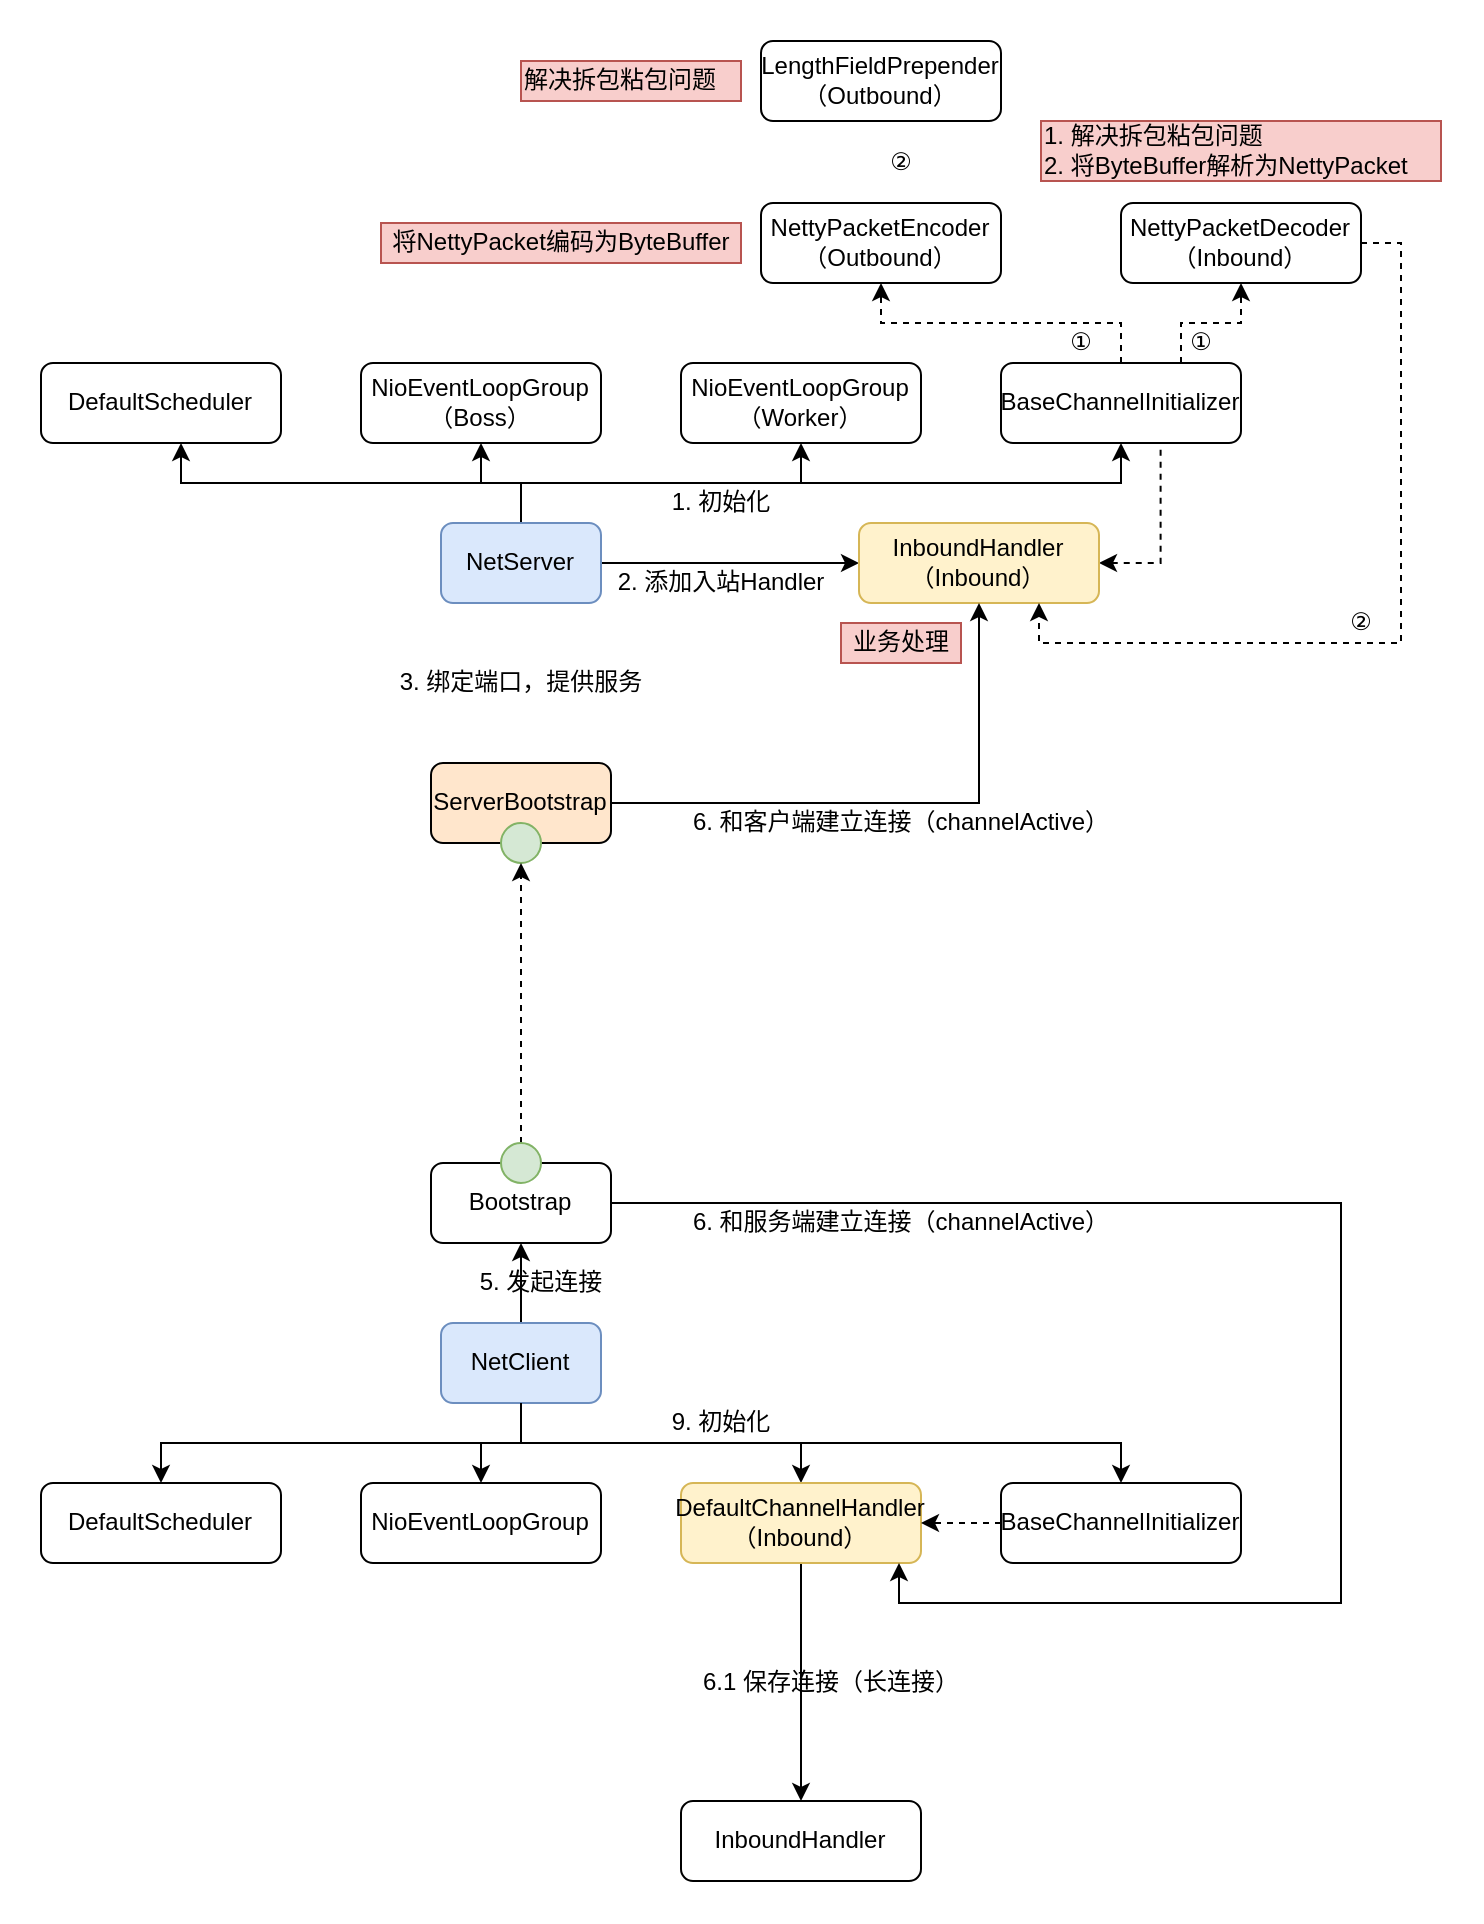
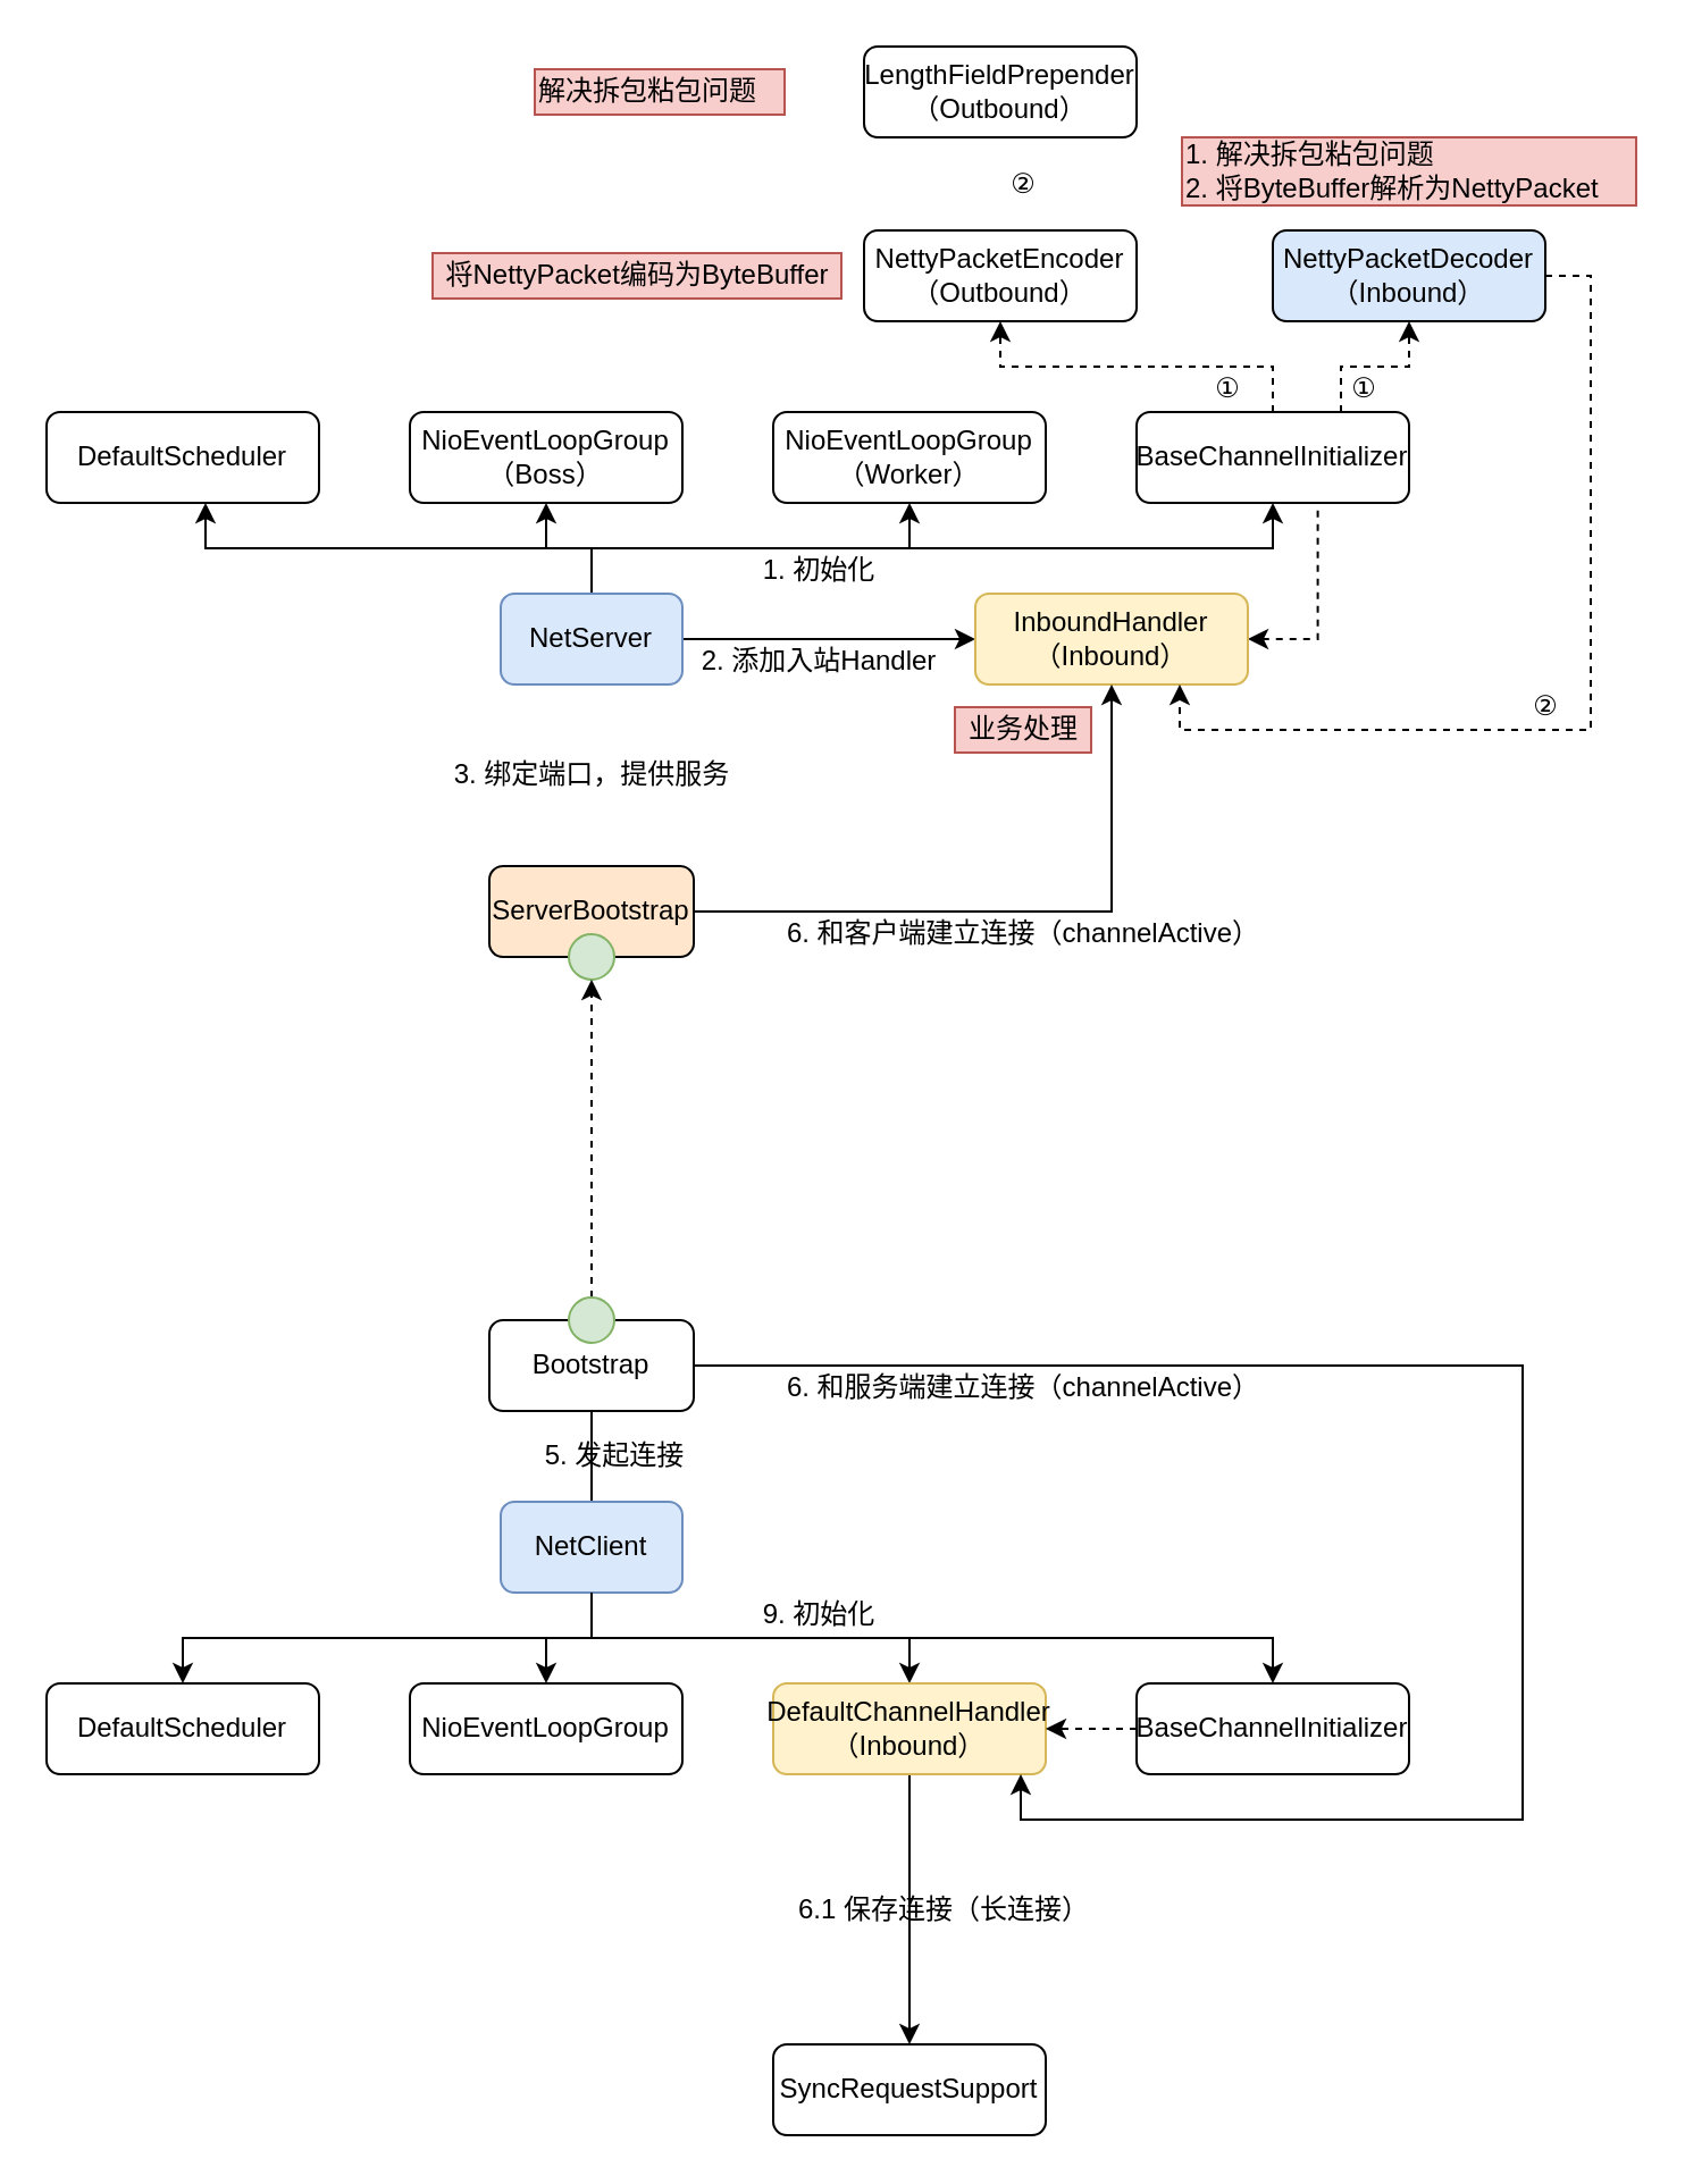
  <mxCell id="0" />
  <mxCell id="1" parent="0" />
  <mxCell id="2" value="NioEventLoopGroup（Boss）" style="rounded=1;whiteSpace=wrap;html=1;" parent="1" vertex="1"><mxGeometry x="180" y="181" width="120" height="40" as="geometry" /></mxCell>
  <mxCell id="3" style="edgeStyle=orthogonalEdgeStyle;rounded=0;orthogonalLoop=1;jettySize=auto;html=1;" parent="1" source="8" target="10" edge="1"><mxGeometry relative="1" as="geometry"><Array as="points"><mxPoint x="260" y="241" /><mxPoint x="90" y="241" /></Array></mxGeometry></mxCell>
  <mxCell id="4" style="edgeStyle=orthogonalEdgeStyle;rounded=0;orthogonalLoop=1;jettySize=auto;html=1;" parent="1" source="8" target="2" edge="1"><mxGeometry relative="1" as="geometry" /></mxCell>
  <mxCell id="5" style="edgeStyle=orthogonalEdgeStyle;rounded=0;orthogonalLoop=1;jettySize=auto;html=1;entryX=0.5;entryY=1;entryDx=0;entryDy=0;" parent="1" source="8" target="9" edge="1"><mxGeometry relative="1" as="geometry"><Array as="points"><mxPoint x="260" y="241" /><mxPoint x="400" y="241" /></Array></mxGeometry></mxCell>
  <mxCell id="6" style="edgeStyle=orthogonalEdgeStyle;rounded=0;orthogonalLoop=1;jettySize=auto;html=1;" parent="1" source="8" target="13" edge="1"><mxGeometry relative="1" as="geometry"><Array as="points"><mxPoint x="260" y="241" /><mxPoint x="560" y="241" /></Array></mxGeometry></mxCell>
  <mxCell id="7" style="edgeStyle=orthogonalEdgeStyle;rounded=0;orthogonalLoop=1;jettySize=auto;html=1;entryX=0;entryY=0.5;entryDx=0;entryDy=0;" parent="1" source="8" target="16" edge="1"><mxGeometry relative="1" as="geometry" /></mxCell>
  <mxCell id="8" value="NetServer" style="rounded=1;whiteSpace=wrap;html=1;fillColor=#dae8fc;strokeColor=#6c8ebf;" parent="1" vertex="1"><mxGeometry x="220" y="261" width="80" height="40" as="geometry" /></mxCell>
  <mxCell id="9" value="NioEventLoopGroup（Worker）" style="rounded=1;whiteSpace=wrap;html=1;" parent="1" vertex="1"><mxGeometry x="340" y="181" width="120" height="40" as="geometry" /></mxCell>
  <mxCell id="10" value="DefaultScheduler" style="rounded=1;whiteSpace=wrap;html=1;" parent="1" vertex="1"><mxGeometry x="20" y="181" width="120" height="40" as="geometry" /></mxCell>
  <mxCell id="11" style="edgeStyle=orthogonalEdgeStyle;rounded=0;orthogonalLoop=1;jettySize=auto;html=1;entryX=0.5;entryY=1;entryDx=0;entryDy=0;startArrow=none;startFill=0;endArrow=classic;endFill=1;dashed=1;" parent="1" source="13" target="45" edge="1"><mxGeometry relative="1" as="geometry"><Array as="points"><mxPoint x="590" y="161" /><mxPoint x="620" y="161" /></Array></mxGeometry></mxCell>
  <mxCell id="12" style="edgeStyle=orthogonalEdgeStyle;rounded=0;orthogonalLoop=1;jettySize=auto;html=1;entryX=0.5;entryY=1;entryDx=0;entryDy=0;dashed=1;startArrow=none;startFill=0;endArrow=classic;endFill=1;" parent="1" source="13" target="50" edge="1"><mxGeometry relative="1" as="geometry" /></mxCell>
  <mxCell id="13" value="BaseChannelInitializer" style="rounded=1;whiteSpace=wrap;html=1;" parent="1" vertex="1"><mxGeometry x="500" y="181" width="120" height="40" as="geometry" /></mxCell>
  <mxCell id="14" value="1. 初始化" style="text;html=1;align=center;verticalAlign=middle;resizable=0;points=[];autosize=1;strokeColor=none;fillColor=none;" parent="1" vertex="1"><mxGeometry x="330" y="241" width="60" height="20" as="geometry" /></mxCell>
  <mxCell id="15" style="edgeStyle=orthogonalEdgeStyle;rounded=0;orthogonalLoop=1;jettySize=auto;html=1;entryX=0.665;entryY=1.064;entryDx=0;entryDy=0;entryPerimeter=0;dashed=1;startArrow=classic;startFill=1;endArrow=none;endFill=0;" parent="1" source="16" target="13" edge="1"><mxGeometry relative="1" as="geometry"><Array as="points"><mxPoint x="580" y="281" /></Array></mxGeometry></mxCell>
  <mxCell id="16" value="InboundHandler&lt;br&gt;（Inbound）" style="rounded=1;whiteSpace=wrap;html=1;fillColor=#fff2cc;strokeColor=#d6b656;" parent="1" vertex="1"><mxGeometry x="429" y="261" width="120" height="40" as="geometry" /></mxCell>
  <mxCell id="17" value="2. 添加入站Handler" style="text;html=1;align=center;verticalAlign=middle;resizable=0;points=[];autosize=1;strokeColor=none;fillColor=none;" parent="1" vertex="1"><mxGeometry x="300" y="281" width="120" height="20" as="geometry" /></mxCell>
  <mxCell id="18" style="edgeStyle=orthogonalEdgeStyle;rounded=0;orthogonalLoop=1;jettySize=auto;html=1;entryX=0.5;entryY=1;entryDx=0;entryDy=0;startArrow=none;startFill=0;endArrow=classic;endFill=1;" parent="1" source="19" target="16" edge="1"><mxGeometry relative="1" as="geometry" /></mxCell>
  <mxCell id="19" value="ServerBootstrap" style="rounded=1;whiteSpace=wrap;html=1;fillColor=#ffe6cc;" parent="1" vertex="1"><mxGeometry x="215" y="381" width="90" height="40" as="geometry" /></mxCell>
  <mxCell id="20" value="3. 绑定端口，提供服务" style="text;html=1;align=center;verticalAlign=middle;resizable=0;points=[];autosize=1;strokeColor=none;fillColor=none;" parent="1" vertex="1"><mxGeometry x="190" y="331" width="140" height="20" as="geometry" /></mxCell>
  <mxCell id="21" value="" style="ellipse;whiteSpace=wrap;html=1;aspect=fixed;fillColor=#d5e8d4;strokeColor=#82b366;" parent="1" vertex="1"><mxGeometry x="250" y="411" width="20" height="20" as="geometry" /></mxCell>
  <mxCell id="22" style="edgeStyle=orthogonalEdgeStyle;rounded=0;orthogonalLoop=1;jettySize=auto;html=1;startArrow=none;startFill=0;endArrow=classic;endFill=1;" parent="1" source="26" target="29" edge="1"><mxGeometry relative="1" as="geometry" /></mxCell>
  <mxCell id="23" style="edgeStyle=orthogonalEdgeStyle;rounded=0;orthogonalLoop=1;jettySize=auto;html=1;entryX=0.5;entryY=0;entryDx=0;entryDy=0;startArrow=none;startFill=0;endArrow=classic;endFill=1;" parent="1" source="26" target="31" edge="1"><mxGeometry relative="1" as="geometry"><Array as="points"><mxPoint x="260" y="721" /><mxPoint x="400" y="721" /></Array></mxGeometry></mxCell>
  <mxCell id="24" style="edgeStyle=orthogonalEdgeStyle;rounded=0;orthogonalLoop=1;jettySize=auto;html=1;startArrow=none;startFill=0;endArrow=classic;endFill=1;" parent="1" source="26" target="33" edge="1"><mxGeometry relative="1" as="geometry"><Array as="points"><mxPoint x="260" y="721" /><mxPoint x="560" y="721" /></Array></mxGeometry></mxCell>
- <mxCell id="25" style="edgeStyle=orthogonalEdgeStyle;rounded=0;orthogonalLoop=1;jettySize=auto;html=1;startArrow=none;startFill=0;endArrow=classic;endFill=1;" parent="1" source="26" target="36" edge="1"><mxGeometry relative="1" as="geometry" /></mxCell>
+ <mxCell id="25" style="edgeStyle=orthogonalEdgeStyle;rounded=0;orthogonalLoop=1;jettySize=auto;html=1;startArrow=none;startFill=0;endArrow=none;endFill=1;" parent="1" source="26" target="36" edge="1"><mxGeometry relative="1" as="geometry" /></mxCell>
  <mxCell id="26" value="NetClient" style="rounded=1;whiteSpace=wrap;html=1;fillColor=#dae8fc;strokeColor=#6c8ebf;" parent="1" vertex="1"><mxGeometry x="220" y="661" width="80" height="40" as="geometry" /></mxCell>
  <mxCell id="27" style="edgeStyle=orthogonalEdgeStyle;rounded=0;orthogonalLoop=1;jettySize=auto;html=1;entryX=0.5;entryY=1;entryDx=0;entryDy=0;startArrow=classic;startFill=1;endArrow=none;endFill=0;" parent="1" source="28" target="26" edge="1"><mxGeometry relative="1" as="geometry"><Array as="points"><mxPoint x="80" y="721" /><mxPoint x="260" y="721" /></Array></mxGeometry></mxCell>
  <mxCell id="28" value="DefaultScheduler" style="rounded=1;whiteSpace=wrap;html=1;" parent="1" vertex="1"><mxGeometry x="20" y="741" width="120" height="40" as="geometry" /></mxCell>
  <mxCell id="29" value="NioEventLoopGroup" style="rounded=1;whiteSpace=wrap;html=1;" parent="1" vertex="1"><mxGeometry x="180" y="741" width="120" height="40" as="geometry" /></mxCell>
  <mxCell id="30" value="" style="edgeStyle=orthogonalEdgeStyle;rounded=0;orthogonalLoop=1;jettySize=auto;html=1;startArrow=none;startFill=0;endArrow=classic;endFill=1;" parent="1" source="31" target="40" edge="1"><mxGeometry relative="1" as="geometry" /></mxCell>
  <mxCell id="31" value="DefaultChannelHandler&lt;br&gt;（Inbound）" style="rounded=1;whiteSpace=wrap;html=1;fillColor=#fff2cc;strokeColor=#d6b656;" parent="1" vertex="1"><mxGeometry x="340" y="741" width="120" height="40" as="geometry" /></mxCell>
  <mxCell id="32" style="edgeStyle=orthogonalEdgeStyle;rounded=0;orthogonalLoop=1;jettySize=auto;html=1;entryX=1;entryY=0.5;entryDx=0;entryDy=0;dashed=1;" parent="1" source="33" target="31" edge="1"><mxGeometry relative="1" as="geometry" /></mxCell>
  <mxCell id="33" value="BaseChannelInitializer" style="rounded=1;whiteSpace=wrap;html=1;" parent="1" vertex="1"><mxGeometry x="500" y="741" width="120" height="40" as="geometry" /></mxCell>
  <mxCell id="34" value="9. 初始化" style="text;html=1;align=center;verticalAlign=middle;resizable=0;points=[];autosize=1;strokeColor=none;fillColor=none;" parent="1" vertex="1"><mxGeometry x="330" y="701" width="60" height="20" as="geometry" /></mxCell>
  <mxCell id="35" style="edgeStyle=orthogonalEdgeStyle;rounded=0;orthogonalLoop=1;jettySize=auto;html=1;startArrow=none;startFill=0;endArrow=classic;endFill=1;" parent="1" source="36" target="31" edge="1"><mxGeometry relative="1" as="geometry"><Array as="points"><mxPoint x="670" y="601" /><mxPoint x="670" y="801" /><mxPoint x="449" y="801" /></Array></mxGeometry></mxCell>
  <mxCell id="36" value="Bootstrap" style="rounded=1;whiteSpace=wrap;html=1;" parent="1" vertex="1"><mxGeometry x="215" y="581" width="90" height="40" as="geometry" /></mxCell>
  <mxCell id="37" value="5. 发起连接" style="text;html=1;align=center;verticalAlign=middle;resizable=0;points=[];autosize=1;strokeColor=none;fillColor=none;" parent="1" vertex="1"><mxGeometry x="230" y="631" width="80" height="20" as="geometry" /></mxCell>
  <mxCell id="38" style="edgeStyle=orthogonalEdgeStyle;rounded=0;orthogonalLoop=1;jettySize=auto;html=1;entryX=0.5;entryY=1;entryDx=0;entryDy=0;dashed=1;startArrow=none;startFill=0;endArrow=classic;endFill=1;" parent="1" source="39" target="21" edge="1"><mxGeometry relative="1" as="geometry" /></mxCell>
  <mxCell id="39" value="" style="ellipse;whiteSpace=wrap;html=1;aspect=fixed;fillColor=#d5e8d4;strokeColor=#82b366;" parent="1" vertex="1"><mxGeometry x="250" y="571" width="20" height="20" as="geometry" /></mxCell>
- <mxCell id="40" value="InboundHandler" style="rounded=1;whiteSpace=wrap;html=1;" parent="1" vertex="1"><mxGeometry x="340" y="900" width="120" height="40" as="geometry" /></mxCell>
+ <mxCell id="40" value="SyncRequestSupport" style="rounded=1;whiteSpace=wrap;html=1;" parent="1" vertex="1"><mxGeometry x="340" y="900" width="120" height="40" as="geometry" /></mxCell>
  <mxCell id="41" value="6. 和服务端建立连接（channelActive）" style="text;html=1;align=center;verticalAlign=middle;resizable=0;points=[];autosize=1;strokeColor=none;fillColor=none;" parent="1" vertex="1"><mxGeometry x="340" y="601" width="220" height="20" as="geometry" /></mxCell>
  <mxCell id="42" value="6.1 保存连接（长连接）" style="text;html=1;align=center;verticalAlign=middle;resizable=0;points=[];autosize=1;strokeColor=none;fillColor=none;" parent="1" vertex="1"><mxGeometry x="345" y="831" width="140" height="20" as="geometry" /></mxCell>
  <mxCell id="43" value="6. 和客户端建立连接（channelActive）" style="text;html=1;align=center;verticalAlign=middle;resizable=0;points=[];autosize=1;strokeColor=none;fillColor=none;" parent="1" vertex="1"><mxGeometry x="340" y="401" width="220" height="20" as="geometry" /></mxCell>
  <mxCell id="44" style="edgeStyle=orthogonalEdgeStyle;rounded=0;orthogonalLoop=1;jettySize=auto;html=1;entryX=0.75;entryY=1;entryDx=0;entryDy=0;dashed=1;startArrow=none;startFill=0;endArrow=classic;endFill=1;" parent="1" source="45" target="16" edge="1"><mxGeometry relative="1" as="geometry"><Array as="points"><mxPoint x="700" y="121" /><mxPoint x="700" y="321" /><mxPoint x="519" y="321" /></Array></mxGeometry></mxCell>
- <mxCell id="45" value="NettyPacketDecoder&lt;br&gt;（Inbound）" style="rounded=1;whiteSpace=wrap;html=1;" parent="1" vertex="1"><mxGeometry x="560" y="101" width="120" height="40" as="geometry" /></mxCell>
+ <mxCell id="45" value="NettyPacketDecoder&lt;br&gt;（Inbound）" style="rounded=1;whiteSpace=wrap;html=1;fillColor=#dae8fc;" parent="1" vertex="1"><mxGeometry x="560" y="101" width="120" height="40" as="geometry" /></mxCell>
  <mxCell id="46" value="1. 解决拆包粘包问题&lt;br&gt;2. 将ByteBuffer解析为NettyPacket" style="text;html=1;align=left;verticalAlign=middle;resizable=0;points=[];autosize=1;strokeColor=#b85450;fillColor=#f8cecc;" parent="1" vertex="1"><mxGeometry x="520" y="60" width="200" height="30" as="geometry" /></mxCell>
  <mxCell id="47" value="业务处理" style="text;html=1;align=center;verticalAlign=middle;resizable=0;points=[];autosize=1;strokeColor=#b85450;fillColor=#f8cecc;" parent="1" vertex="1"><mxGeometry x="420" y="311" width="60" height="20" as="geometry" /></mxCell>
  <mxCell id="48" value="①" style="text;html=1;align=center;verticalAlign=middle;resizable=0;points=[];autosize=1;strokeColor=none;fillColor=none;" parent="1" vertex="1"><mxGeometry x="585" y="161" width="30" height="20" as="geometry" /></mxCell>
  <mxCell id="49" value="②" style="text;html=1;align=center;verticalAlign=middle;resizable=0;points=[];autosize=1;strokeColor=none;fillColor=none;" parent="1" vertex="1"><mxGeometry x="665" y="301" width="30" height="20" as="geometry" /></mxCell>
  <mxCell id="50" value="NettyPacketEncoder&lt;br&gt;（Outbound）" style="rounded=1;whiteSpace=wrap;html=1;" parent="1" vertex="1"><mxGeometry x="380" y="101" width="120" height="40" as="geometry" /></mxCell>
  <mxCell id="51" value="①" style="text;html=1;align=center;verticalAlign=middle;resizable=0;points=[];autosize=1;strokeColor=none;fillColor=none;" parent="1" vertex="1"><mxGeometry x="525" y="161" width="30" height="20" as="geometry" /></mxCell>
  <mxCell id="52" value="将NettyPacket编码为ByteBuffer" style="text;html=1;align=center;verticalAlign=middle;resizable=0;points=[];autosize=1;strokeColor=#b85450;fillColor=#f8cecc;" parent="1" vertex="1"><mxGeometry x="190" y="111" width="180" height="20" as="geometry" /></mxCell>
  <mxCell id="53" value="LengthFieldPrepender&lt;br&gt;（Outbound）" style="rounded=1;whiteSpace=wrap;html=1;" parent="1" vertex="1"><mxGeometry x="380" y="20" width="120" height="40" as="geometry" /></mxCell>
  <mxCell id="54" value="②" style="text;html=1;align=center;verticalAlign=middle;resizable=0;points=[];autosize=1;strokeColor=none;fillColor=none;" parent="1" vertex="1"><mxGeometry x="435" y="71" width="30" height="20" as="geometry" /></mxCell>
- <mxCell id="55" value="解决拆包粘包问题" style="text;html=1;align=left;verticalAlign=middle;resizable=0;points=[];autosize=1;strokeColor=#b85450;fillColor=#f8cecc;" parent="1" vertex="1"><mxGeometry x="260" y="30" width="110" height="20" as="geometry" /></mxCell>
+ <mxCell id="55" value="解决拆包粘包问题" style="text;html=1;align=left;verticalAlign=middle;resizable=0;points=[];autosize=1;strokeColor=#b85450;fillColor=#f8cecc;" parent="1" vertex="1"><mxGeometry x="235" y="30" width="110" height="20" as="geometry" /></mxCell>
